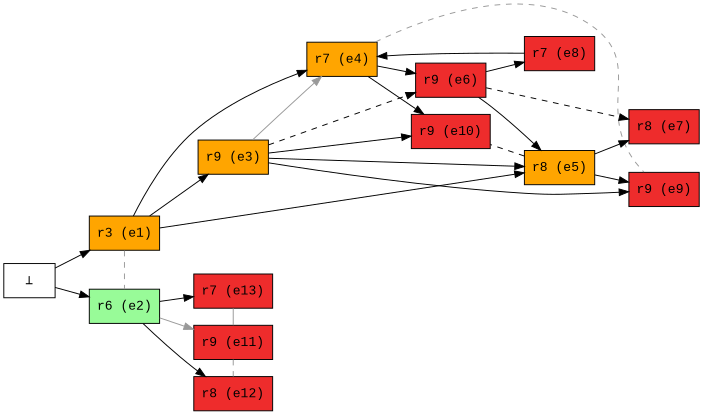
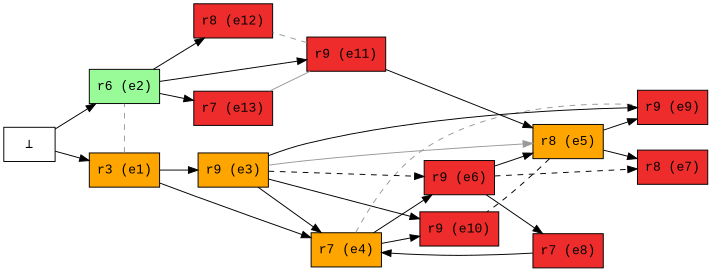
  digraph {
    fontname="Liberation Mono"
    rankdir=LR
    node [fillcolor=firebrick2 fontname="Liberation Mono" shape=box style=filled]
    edge [fontname="Liberation Mono"]
    n1 [fillcolor=orange label="r3 (e1)"]
    n2 [fillcolor=orange label="r7 (e4)"]
    n3 [fillcolor=orange label="r8 (e5)"]
    n4 [fillcolor=orange label="r9 (e3)"]
    n5 [fillcolor=palegreen label="r6 (e2)"]
    n6 [color=black label="r9 (e10)"]
    n7 [label="r9 (e6)"]
    n8 [color=black label="r9 (e9)"]
    n9 [color=black label="r8 (e7)"]
    n10 [color=black label="r7 (e13)"]
    n11 [color=black label="r9 (e11)"]
    n12 [color=black label="r8 (e12)"]
    n13 [color=black label="r7 (e8)"]
    n14 [fillcolor=white label="⊥"]
    n1 -> n2
-   n1 -> n3
+   n11 -> n3
    n1 -> n4
    n1 -> n5 [arrowhead=none color=gray60 constraint=false style=dashed]
    n2 -> n6
    n2 -> n7
    n2 -> n8 [arrowhead=none color=gray60 constraint=false style=dashed]
    n3 -> n6 [arrowhead=none color=black constraint=false style=dashed]
    n3 -> n8
    n3 -> n9
-   n4 -> n2 [color=gray60]
-   n4 -> n3
+   n4 -> n2
+   n4 -> n3 [color=gray60]
    n4 -> n6
    n4 -> n7 [style=dashed]
    n4 -> n8
    n5 -> n10
-   n5 -> n11 [color=gray60]
+   n5 -> n11
    n5 -> n12
    n7 -> n3
    n7 -> n9 [style=dashed]
    n7 -> n13
    n11 -> n10 [arrowhead=none color=gray60 constraint=false style=solid]
    n11 -> n12 [arrowhead=none color=gray60 constraint=false style=dashed]
    n13 -> n2
    n14 -> n1
    n14 -> n5
  }
